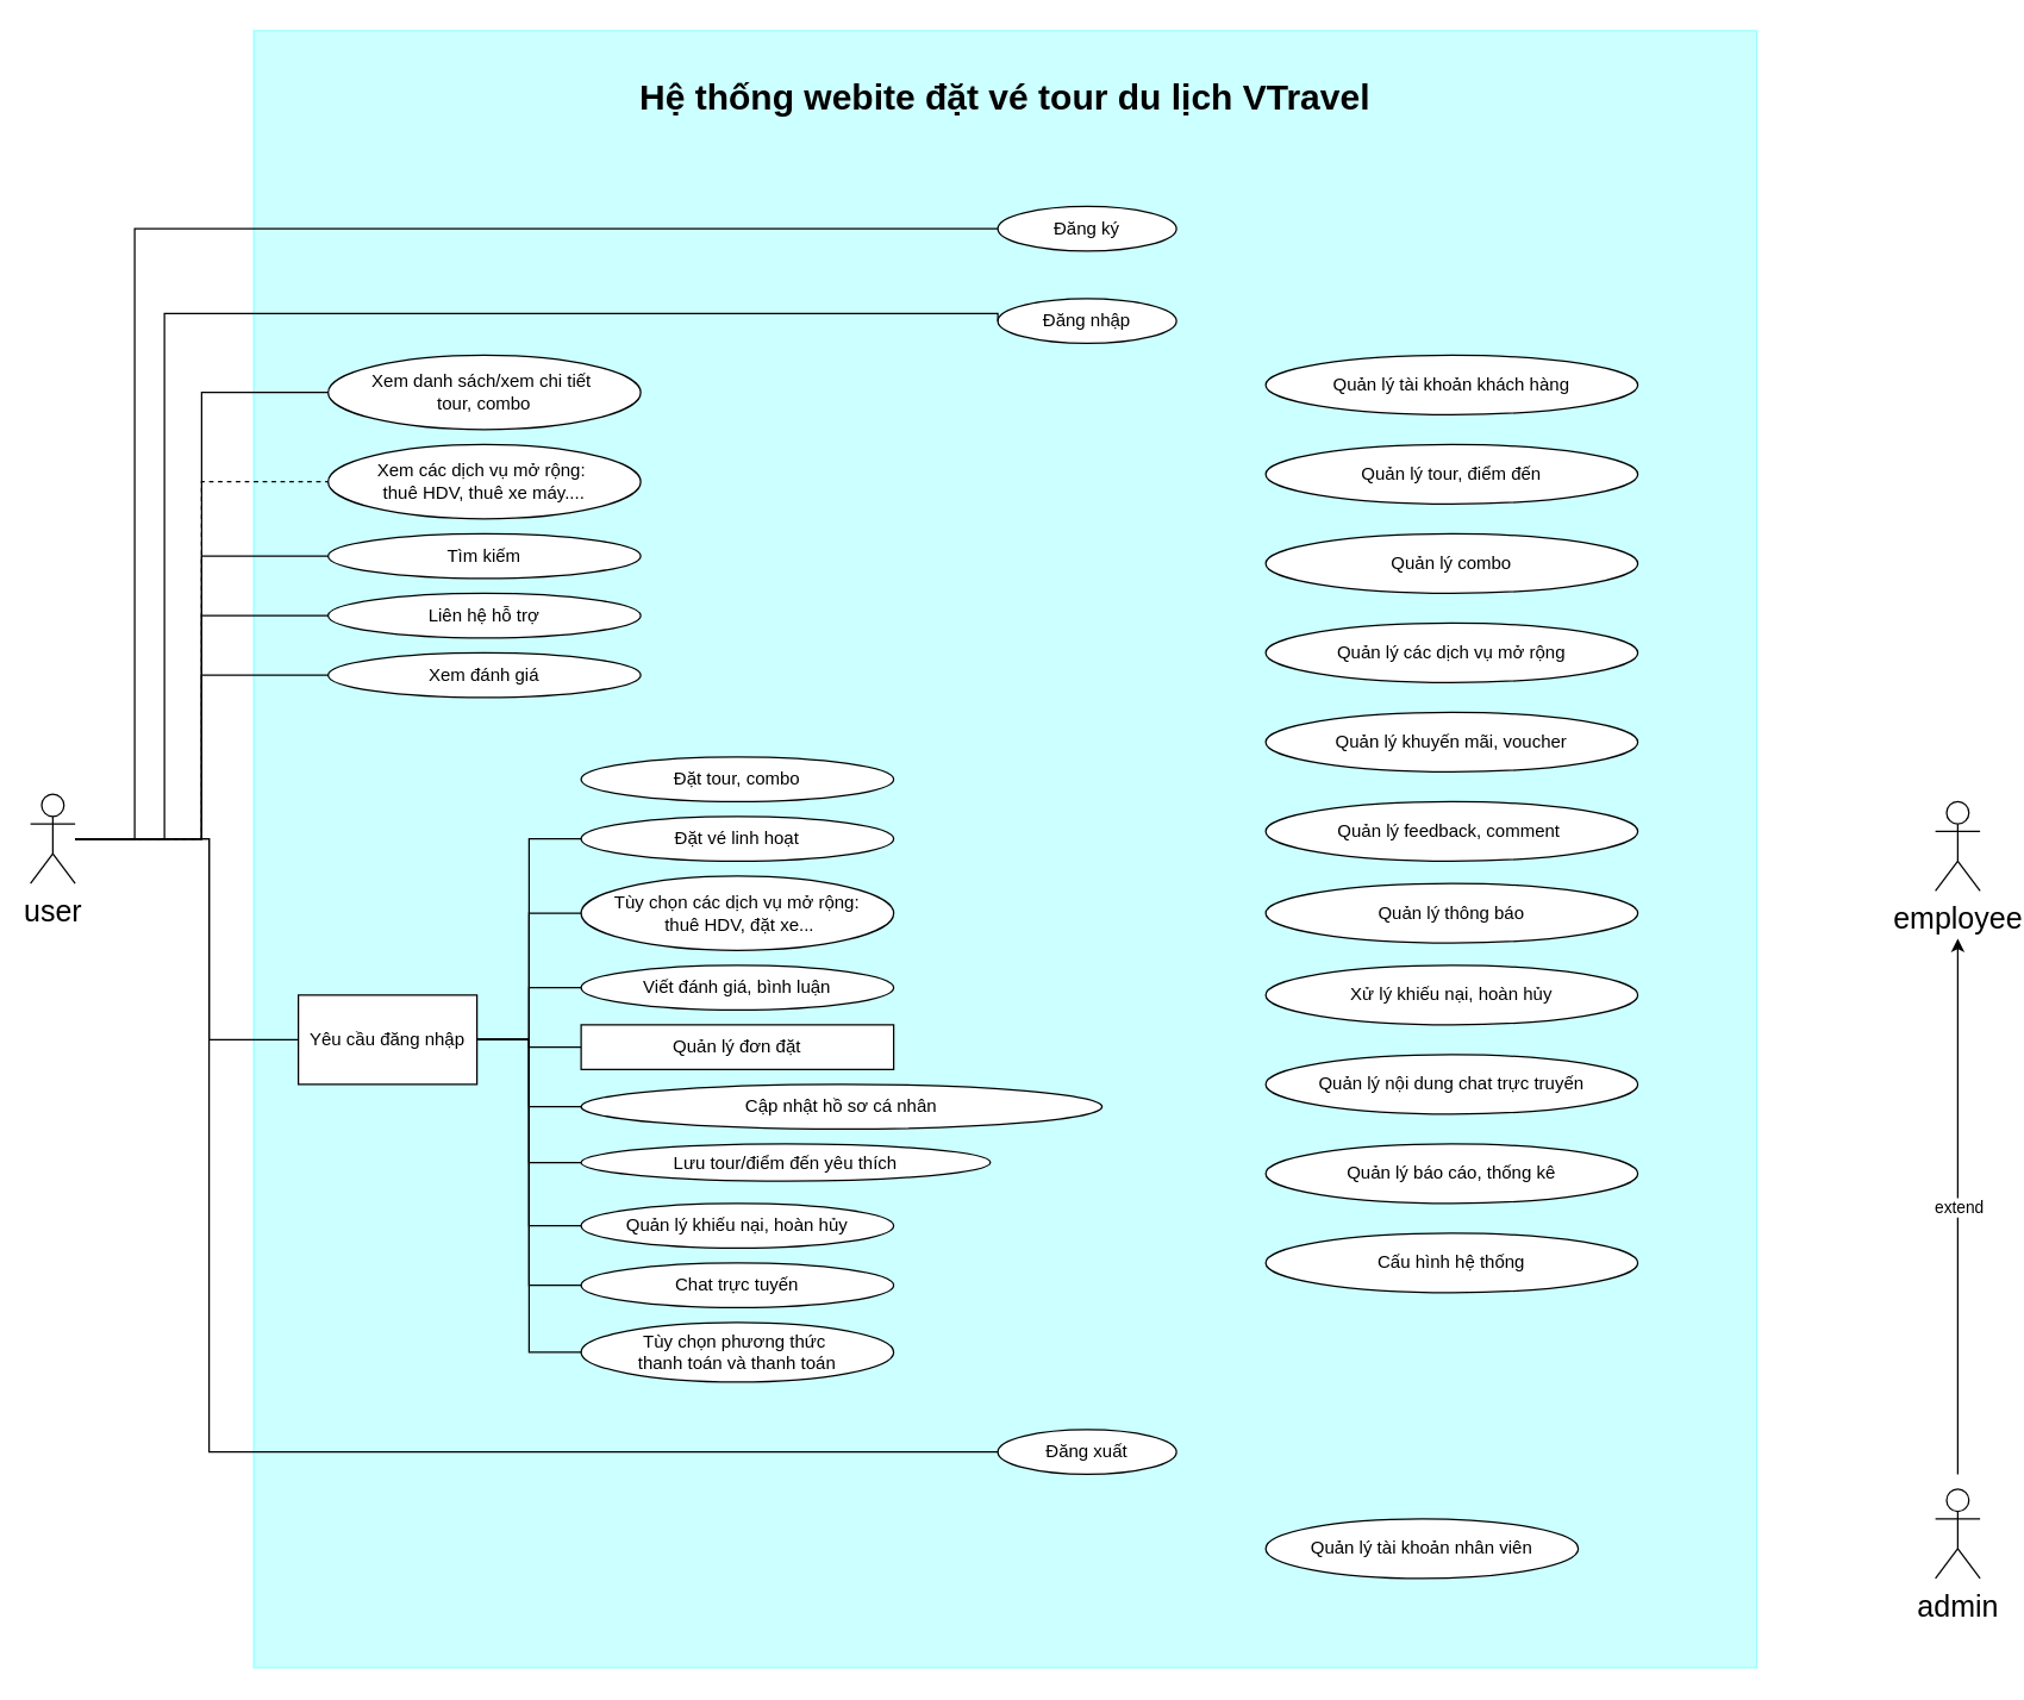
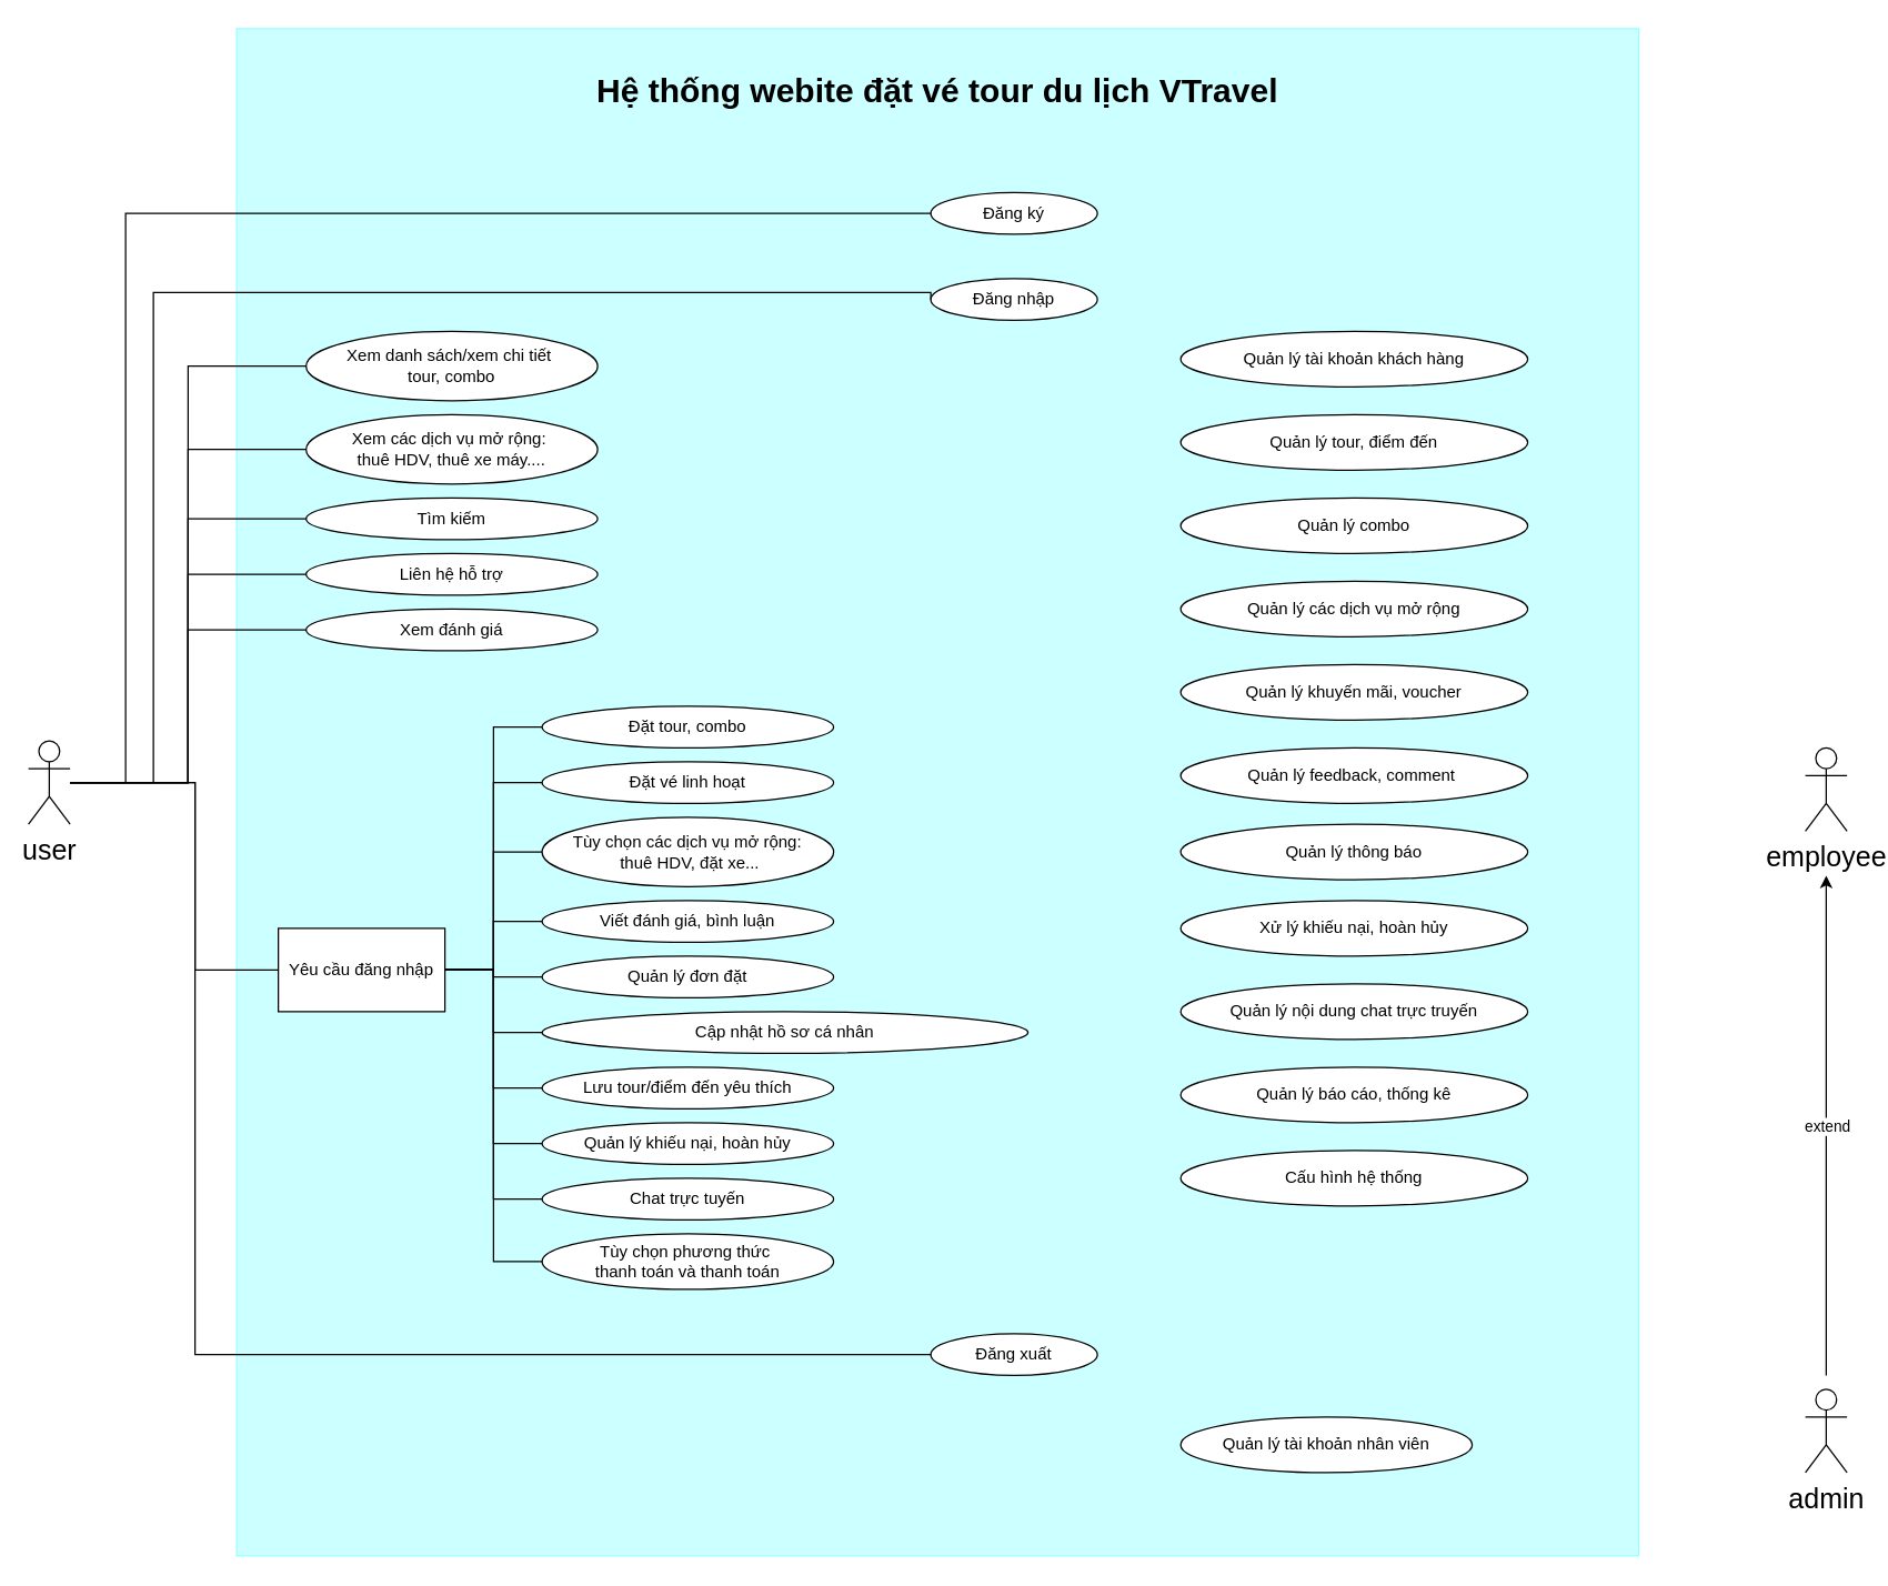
  <mxCell id="0" />
  <mxCell id="1" parent="0" />
  <mxCell id="2" value="" style="rounded=0;whiteSpace=wrap;html=1;strokeColor=#99FFFF;fillColor=#CCFFFF;" parent="1" vertex="1"><mxGeometry x="170" width="1010" height="1100" as="geometry" y="20" /></mxCell>
  <mxCell id="3" value="Đăng ký" style="ellipse;whiteSpace=wrap;html=1;" parent="1" vertex="1"><mxGeometry x="670" y="138" width="120" height="30" as="geometry" /></mxCell>
  <mxCell id="4" value="Đăng nhập" style="ellipse;whiteSpace=wrap;html=1;" parent="1" vertex="1"><mxGeometry x="670" y="200" width="120" height="30" as="geometry" /></mxCell>
  <mxCell id="5" value="Xem danh sách/xem chi tiết&amp;nbsp;&lt;div&gt;tour, combo&lt;/div&gt;" style="ellipse;whiteSpace=wrap;html=1;" parent="1" vertex="1"><mxGeometry x="220" y="238" width="210" height="50" as="geometry" /></mxCell>
  <mxCell id="6" value="Xem các dịch vụ mở rộng:&amp;nbsp;&lt;div&gt;thuê HDV, thuê xe máy....&lt;/div&gt;" style="ellipse;whiteSpace=wrap;html=1;" parent="1" vertex="1"><mxGeometry x="220" y="298" width="210" height="50" as="geometry" /></mxCell>
  <mxCell id="7" value="Tìm kiếm" style="ellipse;whiteSpace=wrap;html=1;" parent="1" vertex="1"><mxGeometry x="220" y="358" width="210" height="30" as="geometry" /></mxCell>
  <mxCell id="8" value="Liên hệ hỗ trợ" style="ellipse;whiteSpace=wrap;html=1;" parent="1" vertex="1"><mxGeometry x="220" y="398" width="210" height="30" as="geometry" /></mxCell>
  <mxCell id="9" value="Xem đánh giá" style="ellipse;whiteSpace=wrap;html=1;" parent="1" vertex="1"><mxGeometry x="220" y="438" width="210" height="30" as="geometry" /></mxCell>
  <mxCell id="10" value="Đặt tour, combo" style="ellipse;whiteSpace=wrap;html=1;" parent="1" vertex="1"><mxGeometry x="390" y="508" width="210" height="30" as="geometry" /></mxCell>
  <mxCell id="11" value="Đặt vé linh hoạt" style="ellipse;whiteSpace=wrap;html=1;" parent="1" vertex="1"><mxGeometry x="390" y="548" width="210" height="30" as="geometry" /></mxCell>
  <mxCell id="12" value="Tùy chọn các dịch vụ mở rộng:&lt;div&gt;&amp;nbsp;thuê HDV, đặt xe...&lt;/div&gt;" style="ellipse;whiteSpace=wrap;html=1;" parent="1" vertex="1"><mxGeometry x="390" y="588" width="210" height="50" as="geometry" /></mxCell>
  <mxCell id="13" value="Viết đánh giá, bình luận" style="ellipse;whiteSpace=wrap;html=1;" parent="1" vertex="1"><mxGeometry x="390" y="648" width="210" height="30" as="geometry" /></mxCell>
- <mxCell id="14" value="Quản lý đơn đặt" style="whiteSpace=wrap;html=1;rounded=0;" parent="1" vertex="1"><mxGeometry x="390" y="688" width="210" height="30" as="geometry" /></mxCell>
+ <mxCell id="14" value="Quản lý đơn đặt" style="ellipse;whiteSpace=wrap;html=1;" parent="1" vertex="1"><mxGeometry x="390" y="688" width="210" height="30" as="geometry" /></mxCell>
  <mxCell id="15" value="Cập nhật hồ sơ cá nhân" style="ellipse;whiteSpace=wrap;html=1;" parent="1" vertex="1"><mxGeometry x="390" y="728" width="350" height="30" as="geometry" /></mxCell>
- <mxCell id="16" value="Lưu tour/điểm đến yêu thích" style="ellipse;whiteSpace=wrap;html=1;" parent="1" vertex="1"><mxGeometry x="390" y="768" width="275" height="25" as="geometry" /></mxCell>
+ <mxCell id="16" value="Lưu tour/điểm đến yêu thích" style="ellipse;whiteSpace=wrap;html=1;" parent="1" vertex="1"><mxGeometry x="390" y="768" width="210" height="30" as="geometry" /></mxCell>
  <mxCell id="17" value="Quản lý khiếu nại, hoàn hủy" style="ellipse;whiteSpace=wrap;html=1;" parent="1" vertex="1"><mxGeometry x="390" y="808" width="210" height="30" as="geometry" /></mxCell>
  <mxCell id="18" value="Chat trực tuyến" style="ellipse;whiteSpace=wrap;html=1;" parent="1" vertex="1"><mxGeometry x="390" y="848" width="210" height="30" as="geometry" /></mxCell>
  <mxCell id="19" value="Tùy chọn phương thức&amp;nbsp;&lt;div&gt;thanh toán và thanh toán&lt;/div&gt;" style="ellipse;whiteSpace=wrap;html=1;" parent="1" vertex="1"><mxGeometry x="390" y="888" width="210" height="40" as="geometry" /></mxCell>
+ <mxCell id="20" style="edgeStyle=orthogonalEdgeStyle;rounded=0;orthogonalLoop=1;jettySize=auto;html=1;entryX=0;entryY=0.5;entryDx=0;entryDy=0;endArrow=none;startFill=0;" parent="1" source="30" target="10" edge="1"><mxGeometry relative="1" as="geometry" /></mxCell>
  <mxCell id="21" style="edgeStyle=orthogonalEdgeStyle;rounded=0;orthogonalLoop=1;jettySize=auto;html=1;entryX=0;entryY=0.5;entryDx=0;entryDy=0;endArrow=none;startFill=0;" parent="1" source="30" target="11" edge="1"><mxGeometry relative="1" as="geometry" /></mxCell>
  <mxCell id="22" style="edgeStyle=orthogonalEdgeStyle;rounded=0;orthogonalLoop=1;jettySize=auto;html=1;entryX=0;entryY=0.5;entryDx=0;entryDy=0;endArrow=none;startFill=0;" parent="1" source="30" target="12" edge="1"><mxGeometry relative="1" as="geometry" /></mxCell>
  <mxCell id="23" style="edgeStyle=orthogonalEdgeStyle;rounded=0;orthogonalLoop=1;jettySize=auto;html=1;endArrow=none;startFill=0;" parent="1" source="30" target="13" edge="1"><mxGeometry relative="1" as="geometry" /></mxCell>
  <mxCell id="24" style="edgeStyle=orthogonalEdgeStyle;rounded=0;orthogonalLoop=1;jettySize=auto;html=1;entryX=0;entryY=0.5;entryDx=0;entryDy=0;endArrow=none;startFill=0;" parent="1" source="30" target="14" edge="1"><mxGeometry relative="1" as="geometry" /></mxCell>
  <mxCell id="25" style="edgeStyle=orthogonalEdgeStyle;rounded=0;orthogonalLoop=1;jettySize=auto;html=1;endArrow=none;startFill=0;" parent="1" source="30" target="15" edge="1"><mxGeometry relative="1" as="geometry" /></mxCell>
  <mxCell id="26" style="edgeStyle=orthogonalEdgeStyle;rounded=0;orthogonalLoop=1;jettySize=auto;html=1;entryX=0;entryY=0.5;entryDx=0;entryDy=0;endArrow=none;startFill=0;" parent="1" source="30" target="16" edge="1"><mxGeometry relative="1" as="geometry" /></mxCell>
  <mxCell id="27" style="edgeStyle=orthogonalEdgeStyle;rounded=0;orthogonalLoop=1;jettySize=auto;html=1;entryX=0;entryY=0.5;entryDx=0;entryDy=0;endArrow=none;startFill=0;" parent="1" source="30" target="17" edge="1"><mxGeometry relative="1" as="geometry" /></mxCell>
  <mxCell id="28" style="edgeStyle=orthogonalEdgeStyle;rounded=0;orthogonalLoop=1;jettySize=auto;html=1;entryX=0;entryY=0.5;entryDx=0;entryDy=0;endArrow=none;startFill=0;" parent="1" source="30" target="18" edge="1"><mxGeometry relative="1" as="geometry" /></mxCell>
  <mxCell id="29" style="edgeStyle=orthogonalEdgeStyle;rounded=0;orthogonalLoop=1;jettySize=auto;html=1;entryX=0;entryY=0.5;entryDx=0;entryDy=0;endArrow=none;startFill=0;" parent="1" source="30" target="19" edge="1"><mxGeometry relative="1" as="geometry" /></mxCell>
  <mxCell id="30" value="Yêu cầu đăng nhập" style="rounded=0;whiteSpace=wrap;html=1;" parent="1" vertex="1"><mxGeometry x="200" y="668" width="120" height="60" as="geometry" /></mxCell>
  <mxCell id="31" value="Quản lý tài khoản nhân viên" style="ellipse;whiteSpace=wrap;html=1;" parent="1" vertex="1"><mxGeometry x="850" y="1020" width="210" height="40" as="geometry" /></mxCell>
  <mxCell id="32" value="Quản lý tài khoản khách hàng" style="ellipse;whiteSpace=wrap;html=1;" parent="1" vertex="1"><mxGeometry x="850" y="238" width="250" height="40" as="geometry" /></mxCell>
  <mxCell id="33" value="Quản lý tour, điểm đến" style="ellipse;whiteSpace=wrap;html=1;" parent="1" vertex="1"><mxGeometry x="850" y="298" width="250" height="40" as="geometry" /></mxCell>
  <mxCell id="34" value="Quản lý combo" style="ellipse;whiteSpace=wrap;html=1;" parent="1" vertex="1"><mxGeometry x="850" y="358" width="250" height="40" as="geometry" /></mxCell>
  <mxCell id="35" value="Quản lý các dịch vụ mở rộng" style="ellipse;whiteSpace=wrap;html=1;" parent="1" vertex="1"><mxGeometry x="850" y="418" width="250" height="40" as="geometry" /></mxCell>
  <mxCell id="36" value="Quản lý khuyến mãi, voucher" style="ellipse;whiteSpace=wrap;html=1;" parent="1" vertex="1"><mxGeometry x="850" y="478" width="250" height="40" as="geometry" /></mxCell>
  <mxCell id="37" value="Quản lý feedback, comment&amp;nbsp;" style="ellipse;whiteSpace=wrap;html=1;" parent="1" vertex="1"><mxGeometry x="850" y="538" width="250" height="40" as="geometry" /></mxCell>
  <mxCell id="38" value="Quản lý thông báo" style="ellipse;whiteSpace=wrap;html=1;" parent="1" vertex="1"><mxGeometry x="850" y="593" width="250" height="40" as="geometry" /></mxCell>
  <mxCell id="39" value="Xử lý khiếu nại, hoàn hủy" style="ellipse;whiteSpace=wrap;html=1;" parent="1" vertex="1"><mxGeometry x="850" y="648" width="250" height="40" as="geometry" /></mxCell>
  <mxCell id="40" value="Quản lý nội dung chat trực truyến" style="ellipse;whiteSpace=wrap;html=1;" parent="1" vertex="1"><mxGeometry x="850" y="708" width="250" height="40" as="geometry" /></mxCell>
  <mxCell id="41" value="Quản lý báo cáo, thống kê" style="ellipse;whiteSpace=wrap;html=1;" parent="1" vertex="1"><mxGeometry x="850" y="768" width="250" height="40" as="geometry" /></mxCell>
  <mxCell id="42" value="Cấu hình hệ thống" style="ellipse;whiteSpace=wrap;html=1;" parent="1" vertex="1"><mxGeometry x="850" y="828" width="250" height="40" as="geometry" /></mxCell>
  <mxCell id="43" value="Đăng xuất" style="ellipse;whiteSpace=wrap;html=1;" parent="1" vertex="1"><mxGeometry x="670" y="960" width="120" height="30" as="geometry" /></mxCell>
  <mxCell id="44" value="&lt;font style=&quot;font-size: 24px;&quot;&gt;Hệ thống webite đặt vé tour du lịch VTravel&lt;/font&gt;" style="text;html=1;align=center;verticalAlign=middle;whiteSpace=wrap;rounded=0;strokeWidth=24;fontStyle=1" parent="1" vertex="1"><mxGeometry x="410" y="50" width="530" height="30" as="geometry" /></mxCell>
  <mxCell id="45" style="edgeStyle=orthogonalEdgeStyle;rounded=0;orthogonalLoop=1;jettySize=auto;html=1;entryX=0;entryY=0.5;entryDx=0;entryDy=0;endArrow=none;startFill=0;" parent="1" source="54" target="5" edge="1"><mxGeometry relative="1" as="geometry" /></mxCell>
- <mxCell id="46" style="edgeStyle=orthogonalEdgeStyle;rounded=0;orthogonalLoop=1;jettySize=auto;html=1;entryX=0;entryY=0.5;entryDx=0;entryDy=0;endArrow=none;startFill=0;dashed=1;" parent="1" source="54" target="6" edge="1"><mxGeometry relative="1" as="geometry" /></mxCell>
+ <mxCell id="46" style="edgeStyle=orthogonalEdgeStyle;rounded=0;orthogonalLoop=1;jettySize=auto;html=1;entryX=0;entryY=0.5;entryDx=0;entryDy=0;endArrow=none;startFill=0;" parent="1" source="54" target="6" edge="1"><mxGeometry relative="1" as="geometry" /></mxCell>
  <mxCell id="47" style="edgeStyle=orthogonalEdgeStyle;rounded=0;orthogonalLoop=1;jettySize=auto;html=1;entryX=0;entryY=0.5;entryDx=0;entryDy=0;endArrow=none;startFill=0;" parent="1" source="54" target="7" edge="1"><mxGeometry relative="1" as="geometry" /></mxCell>
  <mxCell id="48" style="edgeStyle=orthogonalEdgeStyle;rounded=0;orthogonalLoop=1;jettySize=auto;html=1;entryX=0;entryY=0.5;entryDx=0;entryDy=0;endArrow=none;startFill=0;" parent="1" source="54" target="8" edge="1"><mxGeometry relative="1" as="geometry" /></mxCell>
  <mxCell id="49" style="edgeStyle=orthogonalEdgeStyle;rounded=0;orthogonalLoop=1;jettySize=auto;html=1;entryX=0;entryY=0.5;entryDx=0;entryDy=0;endArrow=none;startFill=0;" parent="1" source="54" target="9" edge="1"><mxGeometry relative="1" as="geometry" /></mxCell>
  <mxCell id="50" style="edgeStyle=orthogonalEdgeStyle;rounded=0;orthogonalLoop=1;jettySize=auto;html=1;entryX=0;entryY=0.5;entryDx=0;entryDy=0;endArrow=none;startFill=0;" parent="1" source="54" target="30" edge="1"><mxGeometry relative="1" as="geometry"><Array as="points"><mxPoint x="140" y="563" /><mxPoint x="140" y="698" /></Array></mxGeometry></mxCell>
  <mxCell id="51" style="edgeStyle=orthogonalEdgeStyle;rounded=0;orthogonalLoop=1;jettySize=auto;html=1;entryX=0;entryY=0.5;entryDx=0;entryDy=0;endArrow=none;startFill=0;" parent="1" source="54" target="43" edge="1"><mxGeometry relative="1" as="geometry"><Array as="points"><mxPoint x="140" y="563" /><mxPoint x="140" y="975" /></Array></mxGeometry></mxCell>
  <mxCell id="52" style="edgeStyle=orthogonalEdgeStyle;rounded=0;orthogonalLoop=1;jettySize=auto;html=1;entryX=0;entryY=0.5;entryDx=0;entryDy=0;endArrow=none;startFill=0;" parent="1" source="54" target="3" edge="1"><mxGeometry relative="1" as="geometry"><Array as="points"><mxPoint x="90" y="563" /><mxPoint x="90" y="153" /></Array></mxGeometry></mxCell>
  <mxCell id="53" style="edgeStyle=orthogonalEdgeStyle;rounded=0;orthogonalLoop=1;jettySize=auto;html=1;entryX=0;entryY=0.5;entryDx=0;entryDy=0;endArrow=none;startFill=0;" parent="1" source="54" target="4" edge="1"><mxGeometry relative="1" as="geometry"><Array as="points"><mxPoint x="110" y="563" /><mxPoint x="110" y="210" /><mxPoint x="670" y="210" /></Array></mxGeometry></mxCell>
  <mxCell id="54" value="&lt;font style=&quot;font-size: 20px;&quot;&gt;user&lt;/font&gt;" style="shape=umlActor;verticalLabelPosition=bottom;verticalAlign=top;html=1;outlineConnect=0;" parent="1" vertex="1"><mxGeometry x="20" y="533" width="30" height="60" as="geometry" /></mxCell>
  <mxCell id="55" value="&lt;font style=&quot;font-size: 20px;&quot;&gt;employee&lt;/font&gt;" style="shape=umlActor;verticalLabelPosition=bottom;verticalAlign=top;html=1;outlineConnect=0;" parent="1" vertex="1"><mxGeometry x="1300" y="538" width="30" height="60" as="geometry" /></mxCell>
  <mxCell id="56" value="&lt;font style=&quot;font-size: 20px;&quot;&gt;admin&lt;/font&gt;" style="shape=umlActor;verticalLabelPosition=bottom;verticalAlign=top;html=1;outlineConnect=0;" parent="1" vertex="1"><mxGeometry x="1300" y="1000" width="30" height="60" as="geometry" /></mxCell>
  <mxCell id="57" value="" style="endArrow=classic;html=1;rounded=0;" edge="1" parent="1"><mxGeometry relative="1" as="geometry"><mxPoint x="1315" y="990" as="sourcePoint" /><mxPoint x="1315" y="630" as="targetPoint" /></mxGeometry></mxCell>
  <mxCell id="58" value="extend" style="edgeLabel;resizable=0;html=1;;align=center;verticalAlign=middle;" connectable="0" vertex="1" parent="57"><mxGeometry relative="1" as="geometry" /></mxCell>
